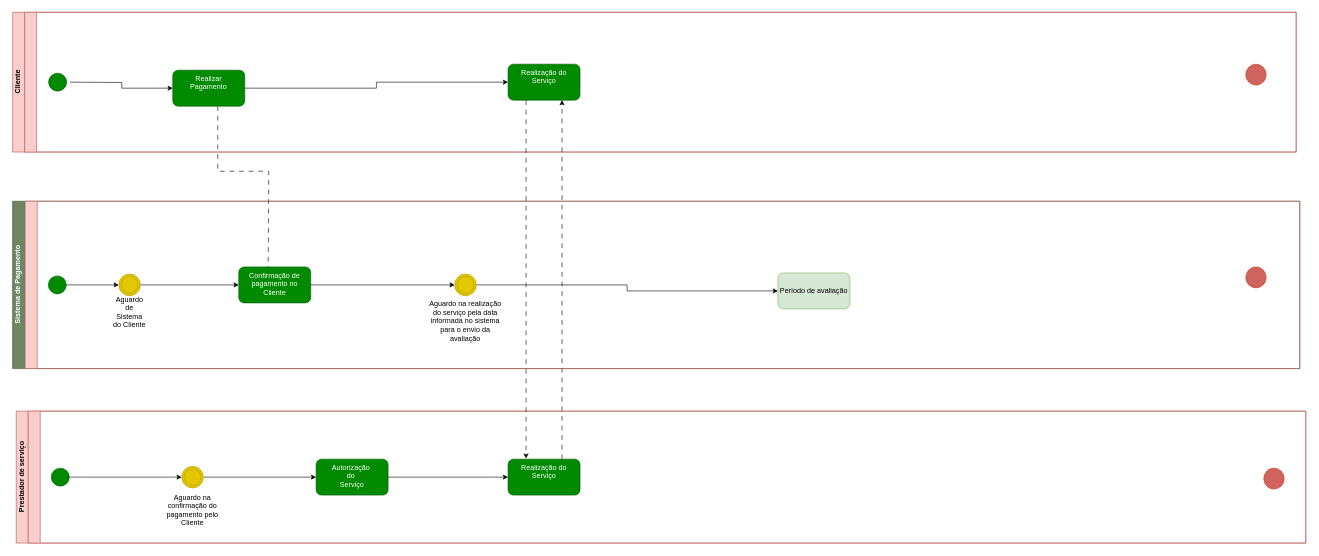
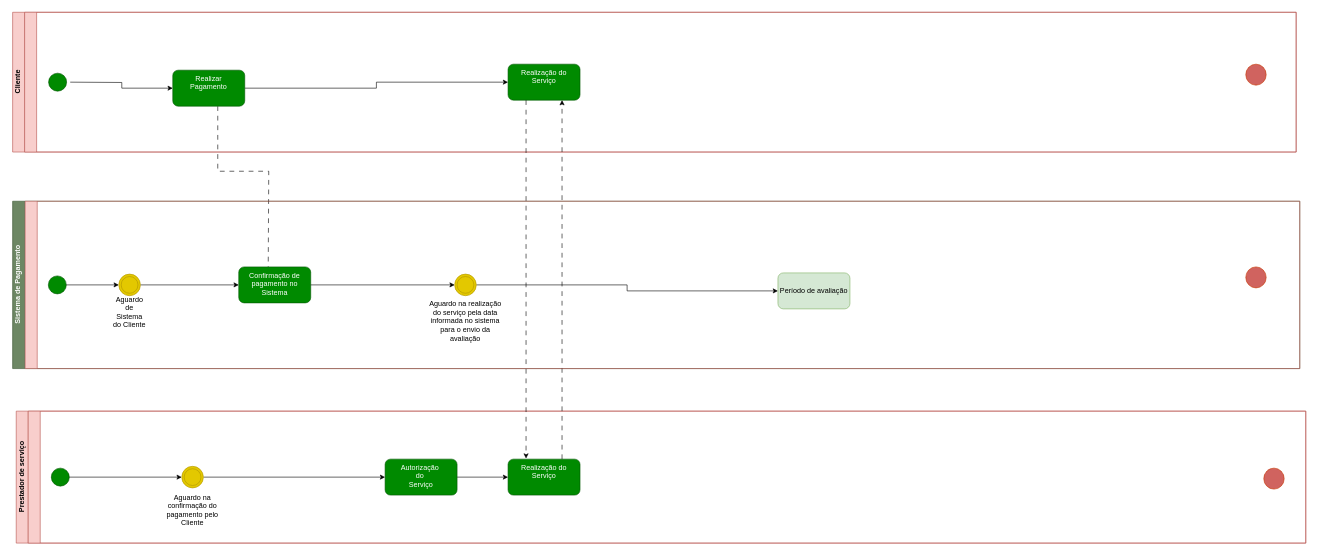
  <mxCell id="0" />
  <mxCell id="1" parent="0" />
  <mxCell id="2" value="Sistema de Pagamento" style="swimlane;html=1;childLayout=stackLayout;resizeParent=1;resizeParentMax=0;horizontal=0;startSize=20;horizontalStack=0;labelBackgroundColor=none;fillColor=#6d8764;strokeColor=#3A5431;fontColor=#ffffff;" parent="1" vertex="1"><mxGeometry x="20" y="335" width="2146" height="279" as="geometry" /></mxCell>
  <mxCell id="3" value="Cliente" style="swimlane;html=1;childLayout=stackLayout;resizeParent=1;resizeParentMax=0;horizontal=0;startSize=20;horizontalStack=0;labelBackgroundColor=none;fillColor=#f8cecc;strokeColor=#b85450;" parent="1" vertex="1"><mxGeometry x="20" y="20" width="2140" height="233" as="geometry" /></mxCell>
  <mxCell id="4" value="&amp;nbsp;&lt;div&gt;&lt;br&gt;&lt;/div&gt;" style="swimlane;html=1;startSize=20;horizontal=0;labelBackgroundColor=none;fillColor=#f8cecc;strokeColor=#b85450;" parent="3" vertex="1"><mxGeometry x="20" width="2120" height="233" as="geometry" /></mxCell>
  <mxCell id="5" value="" style="edgeStyle=orthogonalEdgeStyle;rounded=0;orthogonalLoop=1;jettySize=auto;html=1;" parent="4" target="10" edge="1"><mxGeometry relative="1" as="geometry"><mxPoint x="76" y="116.5" as="sourcePoint" /></mxGeometry></mxCell>
  <mxCell id="6" value="" style="verticalLabelPosition=bottom;verticalAlign=top;html=1;shape=mxgraph.flowchart.on-page_reference;fillColor=#008a00;strokeColor=#005700;labelBackgroundColor=none;fontColor=#ffffff;" parent="4" vertex="1"><mxGeometry x="40" y="101.5" width="30" height="30" as="geometry" /></mxCell>
  <mxCell id="7" value="" style="ellipse;whiteSpace=wrap;html=1;fillColor=#d0635f;strokeColor=#C73500;fontColor=#000000;rounded=1;labelBackgroundColor=none;" parent="4" vertex="1"><mxGeometry x="2036" y="86.5" width="34" height="35" as="geometry" /></mxCell>
  <mxCell id="8" value="" style="edgeStyle=orthogonalEdgeStyle;rounded=0;orthogonalLoop=1;jettySize=auto;html=1;" parent="4" source="10" target="11" edge="1"><mxGeometry relative="1" as="geometry" /></mxCell>
  <mxCell id="9" style="edgeStyle=orthogonalEdgeStyle;rounded=0;orthogonalLoop=1;jettySize=auto;html=1;dashed=1;dashPattern=8 8;" edge="1" parent="4" source="10"><mxGeometry relative="1" as="geometry"><mxPoint x="406" y="455.0" as="targetPoint" /><Array as="points"><mxPoint x="322" y="265" /><mxPoint x="407" y="265" /><mxPoint x="407" y="455" /></Array></mxGeometry></mxCell>
  <mxCell id="10" value="&lt;div&gt;Realizar&lt;/div&gt;Pagamento" style="rounded=1;whiteSpace=wrap;html=1;verticalAlign=top;fillColor=#008a00;strokeColor=#005700;fontColor=#ffffff;labelBackgroundColor=none;" parent="4" vertex="1"><mxGeometry x="247" y="96.5" width="120" height="60" as="geometry" /></mxCell>
  <mxCell id="11" value="Realização do Serviço" style="rounded=1;whiteSpace=wrap;html=1;verticalAlign=top;fillColor=#008a00;strokeColor=#005700;fontColor=#ffffff;labelBackgroundColor=none;" parent="4" vertex="1"><mxGeometry x="806" y="86.5" width="120" height="60" as="geometry" /></mxCell>
  <mxCell id="12" value="Prestador de serviço" style="swimlane;html=1;childLayout=stackLayout;resizeParent=1;resizeParentMax=0;horizontal=0;startSize=20;horizontalStack=0;labelBackgroundColor=none;fillColor=#f8cecc;strokeColor=#b85450;" parent="1" vertex="1"><mxGeometry x="26" y="685" width="2150" height="220" as="geometry" /></mxCell>
  <mxCell id="13" value="&amp;nbsp;&lt;div&gt;&lt;br&gt;&lt;/div&gt;" style="swimlane;html=1;startSize=20;horizontal=0;labelBackgroundColor=none;fillColor=#f8cecc;strokeColor=#b85450;" parent="12" vertex="1"><mxGeometry x="20" width="2130" height="220" as="geometry" /></mxCell>
  <mxCell id="14" value="" style="edgeStyle=orthogonalEdgeStyle;rounded=0;orthogonalLoop=1;jettySize=auto;html=1;" parent="13" source="21" target="18" edge="1"><mxGeometry relative="1" as="geometry" /></mxCell>
  <mxCell id="15" value="" style="verticalLabelPosition=bottom;verticalAlign=top;html=1;shape=mxgraph.flowchart.on-page_reference;fillColor=#008a00;strokeColor=#005700;labelBackgroundColor=none;fontColor=#ffffff;" parent="13" vertex="1"><mxGeometry x="38.5" y="95" width="30" height="30" as="geometry" /></mxCell>
  <mxCell id="16" value="" style="ellipse;whiteSpace=wrap;html=1;fillColor=#d0635f;strokeColor=#C73500;fontColor=#000000;rounded=1;labelBackgroundColor=none;" parent="13" vertex="1"><mxGeometry x="2060" y="95" width="34" height="35" as="geometry" /></mxCell>
  <mxCell id="17" value="" style="edgeStyle=orthogonalEdgeStyle;rounded=0;orthogonalLoop=1;jettySize=auto;html=1;" parent="13" source="18" target="19" edge="1"><mxGeometry relative="1" as="geometry" /></mxCell>
- <mxCell id="18" value="Autorização&amp;nbsp;&lt;div&gt;do&amp;nbsp;&lt;/div&gt;&lt;div&gt;Serviço&lt;/div&gt;" style="rounded=1;whiteSpace=wrap;html=1;verticalAlign=top;fillColor=#008a00;strokeColor=#005700;fontColor=#ffffff;labelBackgroundColor=none;" parent="13" vertex="1"><mxGeometry x="480" y="80" width="120" height="60" as="geometry" /></mxCell>
+ <mxCell id="18" value="Autorização&amp;nbsp;&lt;div&gt;do&amp;nbsp;&lt;/div&gt;&lt;div&gt;Serviço&lt;/div&gt;" style="rounded=1;whiteSpace=wrap;html=1;verticalAlign=top;fillColor=#008a00;strokeColor=#005700;fontColor=#ffffff;labelBackgroundColor=none;" parent="13" vertex="1"><mxGeometry x="595" y="80" width="120" height="60" as="geometry" /></mxCell>
  <mxCell id="19" value="Realização do Serviço" style="whiteSpace=wrap;html=1;verticalAlign=top;fillColor=#008a00;strokeColor=#005700;fontColor=#ffffff;rounded=1;labelBackgroundColor=none;" parent="13" vertex="1"><mxGeometry x="800" y="80" width="120" height="60" as="geometry" /></mxCell>
  <mxCell id="20" value="" style="edgeStyle=orthogonalEdgeStyle;rounded=0;orthogonalLoop=1;jettySize=auto;html=1;" edge="1" parent="13" source="15" target="21"><mxGeometry relative="1" as="geometry"><mxPoint x="149" y="860" as="sourcePoint" /><mxPoint x="560" y="860" as="targetPoint" /></mxGeometry></mxCell>
  <mxCell id="21" value="" style="ellipse;shape=doubleEllipse;whiteSpace=wrap;html=1;aspect=fixed;fillColor=#e3c800;fontColor=#000000;strokeColor=#B09500;" vertex="1" parent="13"><mxGeometry x="256" y="92" width="36" height="36" as="geometry" /></mxCell>
  <mxCell id="22" value="Aguardo na confirmação do pagamento pelo Cliente" style="text;html=1;align=center;verticalAlign=middle;whiteSpace=wrap;rounded=0;" vertex="1" parent="13"><mxGeometry x="216" y="150" width="116" height="30" as="geometry" /></mxCell>
  <mxCell id="23" style="edgeStyle=orthogonalEdgeStyle;rounded=0;orthogonalLoop=1;jettySize=auto;html=1;dashed=1;dashPattern=8 8;" edge="1" parent="1" source="11"><mxGeometry relative="1" as="geometry"><mxPoint x="876" y="764" as="targetPoint" /><Array as="points"><mxPoint x="876" y="764" /></Array></mxGeometry></mxCell>
  <mxCell id="24" style="edgeStyle=orthogonalEdgeStyle;rounded=0;orthogonalLoop=1;jettySize=auto;html=1;entryX=0.75;entryY=1;entryDx=0;entryDy=0;dashed=1;dashPattern=8 8;" edge="1" parent="1" source="19" target="11"><mxGeometry relative="1" as="geometry"><Array as="points"><mxPoint x="936" y="685" /><mxPoint x="936" y="685" /></Array></mxGeometry></mxCell>
  <mxCell id="25" value="&amp;nbsp;&lt;div&gt;&lt;br&gt;&lt;/div&gt;" style="swimlane;html=1;startSize=20;horizontal=0;labelBackgroundColor=none;fillColor=#f8cecc;strokeColor=#b85450;" parent="1" vertex="1"><mxGeometry x="41" y="335" width="2125" height="279" as="geometry" /></mxCell>
  <mxCell id="26" value="" style="edgeStyle=orthogonalEdgeStyle;rounded=0;orthogonalLoop=1;jettySize=auto;html=1;" parent="25" source="35" target="29" edge="1"><mxGeometry relative="1" as="geometry" /></mxCell>
  <mxCell id="27" value="" style="verticalLabelPosition=bottom;verticalAlign=top;html=1;shape=mxgraph.flowchart.on-page_reference;fillColor=#008a00;strokeColor=#005700;labelBackgroundColor=none;fontColor=#ffffff;" parent="25" vertex="1"><mxGeometry x="38.5" y="124.5" width="30" height="30" as="geometry" /></mxCell>
  <mxCell id="28" value="" style="ellipse;whiteSpace=wrap;html=1;fillColor=#d0635f;strokeColor=#C73500;fontColor=#000000;rounded=1;labelBackgroundColor=none;" parent="25" vertex="1"><mxGeometry x="2035" y="109.5" width="34" height="35" as="geometry" /></mxCell>
- <mxCell id="29" value="Confirmação de pagamento no&lt;div&gt;Cliente&lt;/div&gt;" style="rounded=1;whiteSpace=wrap;html=1;verticalAlign=top;fillColor=#008a00;strokeColor=#005700;fontColor=#ffffff;labelBackgroundColor=none;" parent="25" vertex="1"><mxGeometry x="356" y="109.5" width="120" height="60" as="geometry" /></mxCell>
+ <mxCell id="29" value="Confirmação de pagamento no&lt;div&gt;Sistema&lt;/div&gt;" style="rounded=1;whiteSpace=wrap;html=1;verticalAlign=top;fillColor=#008a00;strokeColor=#005700;fontColor=#ffffff;labelBackgroundColor=none;" parent="25" vertex="1"><mxGeometry x="356" y="109.5" width="120" height="60" as="geometry" /></mxCell>
  <mxCell id="30" value="" style="edgeStyle=orthogonalEdgeStyle;rounded=0;orthogonalLoop=1;jettySize=auto;html=1;" parent="25" source="31" target="33" edge="1"><mxGeometry relative="1" as="geometry" /></mxCell>
  <mxCell id="31" value="" style="ellipse;shape=doubleEllipse;whiteSpace=wrap;html=1;aspect=fixed;fillColor=#e3c800;fontColor=#000000;strokeColor=#B09500;" parent="25" vertex="1"><mxGeometry x="716" y="121.5" width="36" height="36" as="geometry" /></mxCell>
  <mxCell id="32" value="" style="edgeStyle=orthogonalEdgeStyle;rounded=0;orthogonalLoop=1;jettySize=auto;html=1;" parent="25" source="29" target="31" edge="1"><mxGeometry relative="1" as="geometry"><mxPoint x="556" y="139.5" as="targetPoint" /></mxGeometry></mxCell>
  <mxCell id="33" value="Período de avaliação" style="rounded=1;whiteSpace=wrap;html=1;fillColor=#d5e8d4;strokeColor=#82b366;" parent="25" vertex="1"><mxGeometry x="1255" y="119.5" width="120" height="60" as="geometry" /></mxCell>
  <mxCell id="34" value="" style="edgeStyle=orthogonalEdgeStyle;rounded=0;orthogonalLoop=1;jettySize=auto;html=1;" edge="1" parent="25" source="27" target="35"><mxGeometry relative="1" as="geometry"><mxPoint x="143" y="574" as="sourcePoint" /><mxPoint x="430" y="574" as="targetPoint" /></mxGeometry></mxCell>
  <mxCell id="35" value="" style="ellipse;shape=doubleEllipse;whiteSpace=wrap;html=1;aspect=fixed;fillColor=#e3c800;fontColor=#000000;strokeColor=#B09500;" vertex="1" parent="25"><mxGeometry x="156" y="121.5" width="36" height="36" as="geometry" /></mxCell>
  <mxCell id="36" value="Aguardo de Sistema do Cliente" style="text;html=1;align=center;verticalAlign=middle;whiteSpace=wrap;rounded=0;" vertex="1" parent="25"><mxGeometry x="144" y="169.5" width="60" height="30" as="geometry" /></mxCell>
  <mxCell id="37" value="Aguardo na realização do serviço pela data informada no sistema para o envio da avaliação" style="text;html=1;align=center;verticalAlign=middle;whiteSpace=wrap;rounded=0;" vertex="1" parent="25"><mxGeometry x="672" y="185" width="124" height="30" as="geometry" /></mxCell>
